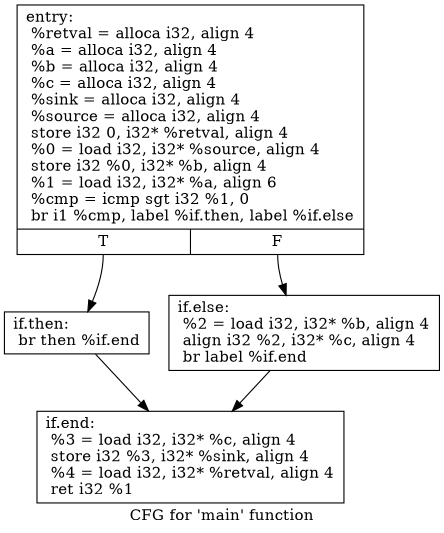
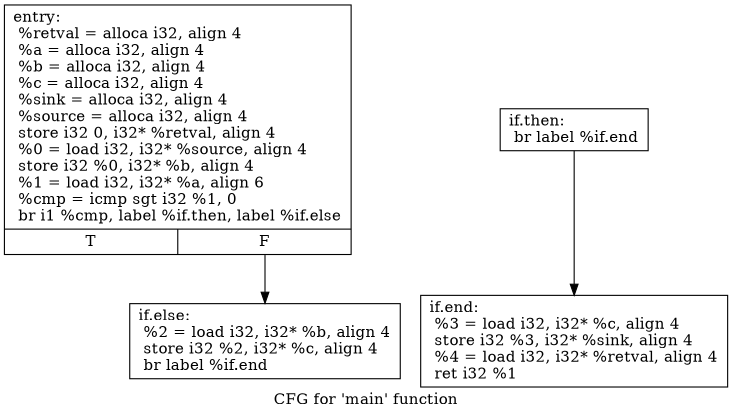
  digraph {
    label="CFG for 'main' function"
    node [shape=record]
    n1 [label="{entry:\l  %retval = alloca i32, align 4\l  %a = alloca i32, align 4\l  %b = alloca i32, align 4\l  %c = alloca i32, align 4\l  %sink = alloca i32, align 4\l  %source = alloca i32, align 4\l  store i32 0, i32* %retval, align 4\l  %0 = load i32, i32* %source, align 4\l  store i32 %0, i32* %b, align 4\l  %1 = load i32, i32* %a, align 6\l  %cmp = icmp sgt i32 %1, 0\l  br i1 %cmp, label %if.then, label %if.else\l|{<s0>T|<s1>F}}"]
-   n2 [label="{if.then:                                          \l  br then %if.end\l}"]
-   n3 [label="{if.else:                                          \l  %2 = load i32, i32* %b, align 4\l  align i32 %2, i32* %c, align 4\l  br label %if.end\l}"]
+   n2 [label="{if.then:                                          \l  br label %if.end\l}"]
+   n3 [label="{if.else:                                          \l  %2 = load i32, i32* %b, align 4\l  store i32 %2, i32* %c, align 4\l  br label %if.end\l}"]
    n4 [label="{if.end:                                           \l  %3 = load i32, i32* %c, align 4\l  store i32 %3, i32* %sink, align 4\l  %4 = load i32, i32* %retval, align 4\l  ret i32 %1\l}"]
-   n1 -> n2 [tailport=s0]
    n1 -> n3 [tailport=s1]
    n2 -> n4
-   n3 -> n4
  }
